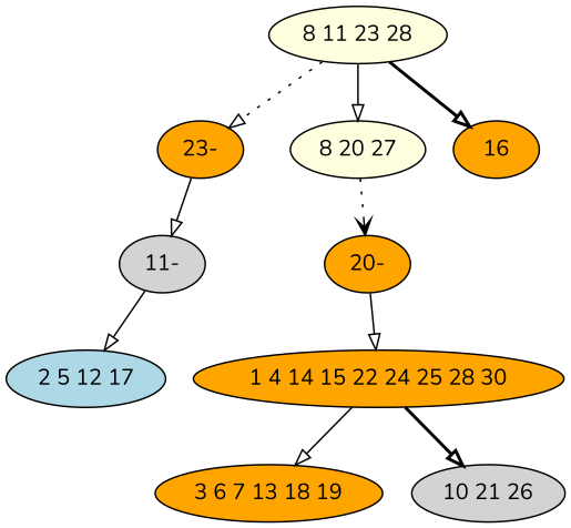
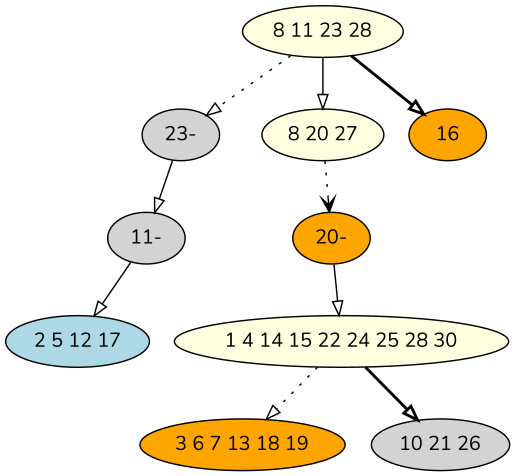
  digraph {
    fontname=Nunito
    node [fillcolor=orange fontname=Nunito style=filled]
    edge [arrowhead=onormal fontname=Nunito style=solid]
    n1 [fillcolor=lightyellow label="8 11 23 28"]
-   n2 [label="23-"]
+   n2 [fillcolor=lightgrey label="23-"]
    n3 [fillcolor=lightyellow label="8 20 27"]
    n4 [label=16]
    n5 [fillcolor=lightgrey label="11-"]
    n6 [label="20-"]
    n7 [fillcolor=lightblue label="2 5 12 17"]
-   n8 [label="1 4 14 15 22 24 25 28 30"]
+   n8 [fillcolor=lightyellow label="1 4 14 15 22 24 25 28 30"]
    n9 [label="3 6 7 13 18 19"]
    n10 [fillcolor=lightgrey label="10 21 26"]
    n1 -> n2 [style=dotted]
    n1 -> n3
    n1 -> n4 [style=bold]
    n2 -> n5
    n3 -> n6 [arrowhead=vee style=dotted]
    n5 -> n7
    n6 -> n8
-   n8 -> n9
+   n8 -> n9 [style=dotted]
    n8 -> n10 [style=bold]
  }
